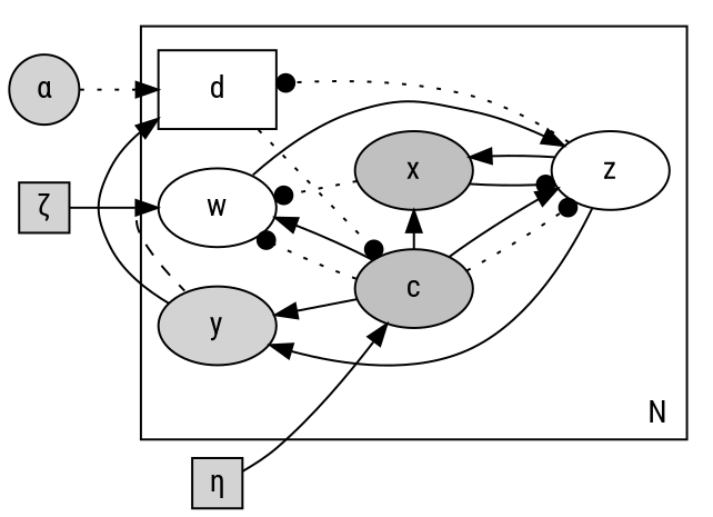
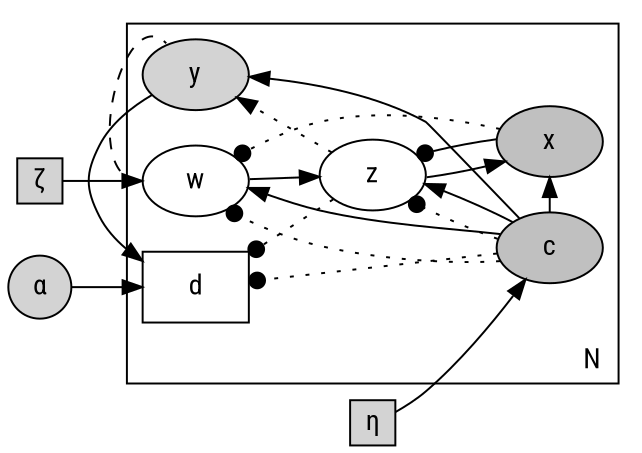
  digraph {
    fontname="Roboto Condensed"
    rankdir=LR
    node [fontname="Roboto Condensed" shape=ellipse style=filled]
    edge [fontname="Roboto Condensed"]
    n1 [height=0.2 label="α" width=0.25]
    n2 [height=0.2 label="ζ" shape=box width=0.25]
    n3 [label=d shape=box style=""]
    n4 [label=y]
    n5 [label=w style=""]
    n6 [fillcolor=grey label=x]
    n7 [fillcolor=grey label=c]
    n8 [fillcolor=white label=z]
    n9 [height=0.2 label="η" shape=box width=0.25]
    subgraph sub_1 {
      rank=same
      n1
      n2
    }
    subgraph cluster_2 {
      label=N
      labeljust=r
      labelloc=b
      n8
      subgraph sub_3 {
        label=N
        labeljust=r
        labelloc=b
        rank=same
        n3
        n4
        n5
      }
      subgraph sub_4 {
        label=N
        labeljust=r
        labelloc=b
        rank=same
        n6
        n7
      }
    }
-   n1 -> n3 [style=dotted]
+   n1 -> n3
    n2 -> n5
    n4 -> n3
    n4 -> n5 [headport=w style=dashed tailport=nw]
    n5 -> n8
    n6 -> n5 [arrowhead=dot style=dotted]
    n6 -> n8 [arrowhead=dot style=solid]
-   n3 -> n7 [arrowhead=dot style=dotted]
+   n7 -> n3 [arrowhead=dot style=dotted]
    n7 -> n4
    n7 -> n5 [arrowhead=dot style=dotted]
    n7 -> n5
    n7 -> n6
    n7 -> n8 [arrowhead=dot style=dotted]
    n7 -> n8
    n8 -> n3 [arrowhead=dot style=dotted]
-   n8 -> n4
+   n8 -> n4 [style=dotted]
    n8 -> n6
    n9 -> n7
  }
